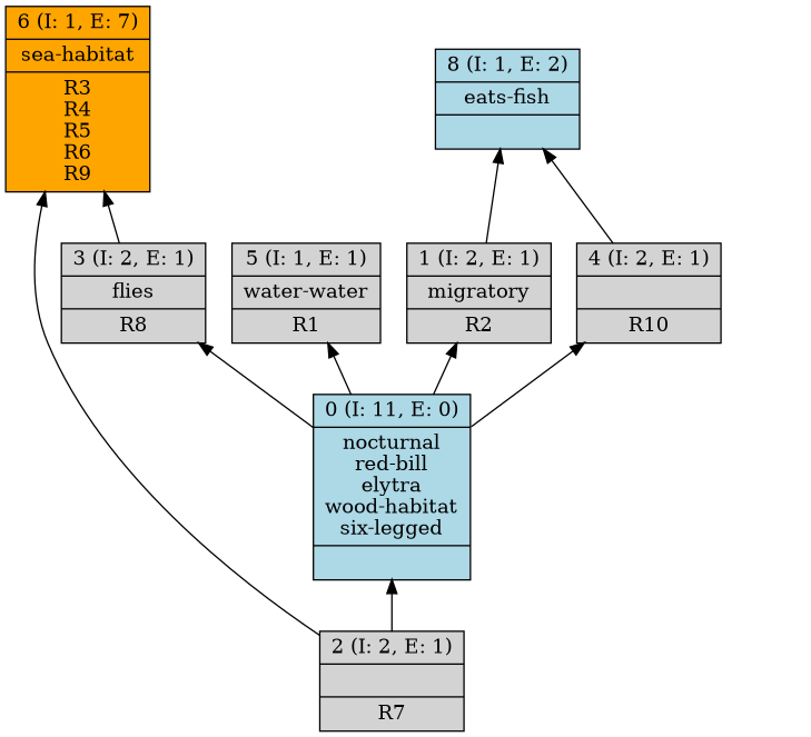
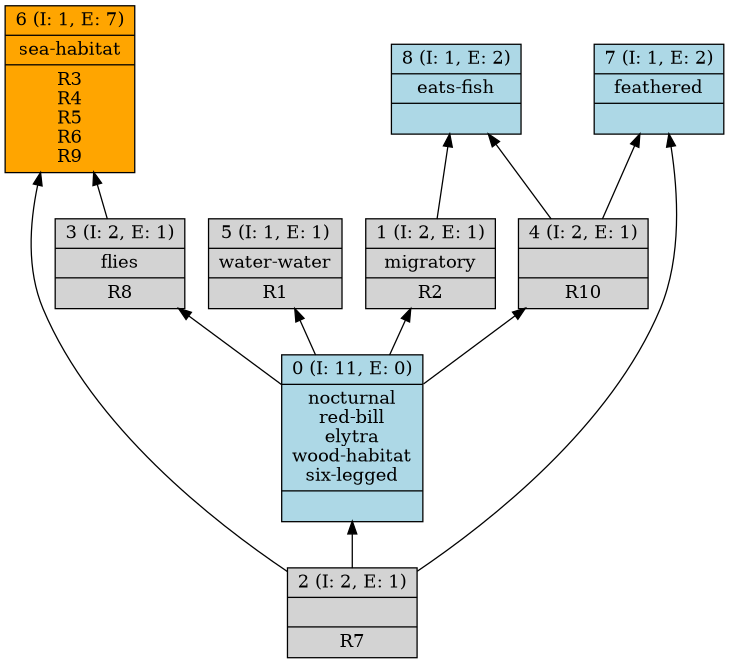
  digraph {
    rankdir=BT
    node [shape=record style=filled]
    n1 [fillcolor=lightblue label="{0 (I: 11, E: 0)|nocturnal\nred-bill\nelytra\nwood-habitat\nsix-legged\n|}"]
    n2 [label="{1 (I: 2, E: 1)|migratory\n|R2\n}"]
    n3 [label="{3 (I: 2, E: 1)|flies\n|R8\n}"]
    n4 [label="{4 (I: 2, E: 1)||R10\n}"]
    n5 [label="{5 (I: 1, E: 1)|water-water\n|R1\n}"]
    n6 [fillcolor=lightblue label="{8 (I: 1, E: 2)|eats-fish\n|}"]
    n7 [label="{2 (I: 2, E: 1)||R7\n}"]
    n8 [fillcolor=orange label="{6 (I: 1, E: 7)|sea-habitat\n|R3\nR4\nR5\nR6\nR9\n}"]
+   n9 [fillcolor=lightblue label="{7 (I: 1, E: 2)|feathered\n|}"]
    n1 -> n2
    n1 -> n3
    n1 -> n4
    n1 -> n5
    n2 -> n6
    n3 -> n8
    n4 -> n6
+   n4 -> n9
    n7 -> n1
    n7 -> n8
+   n7 -> n9
  }
